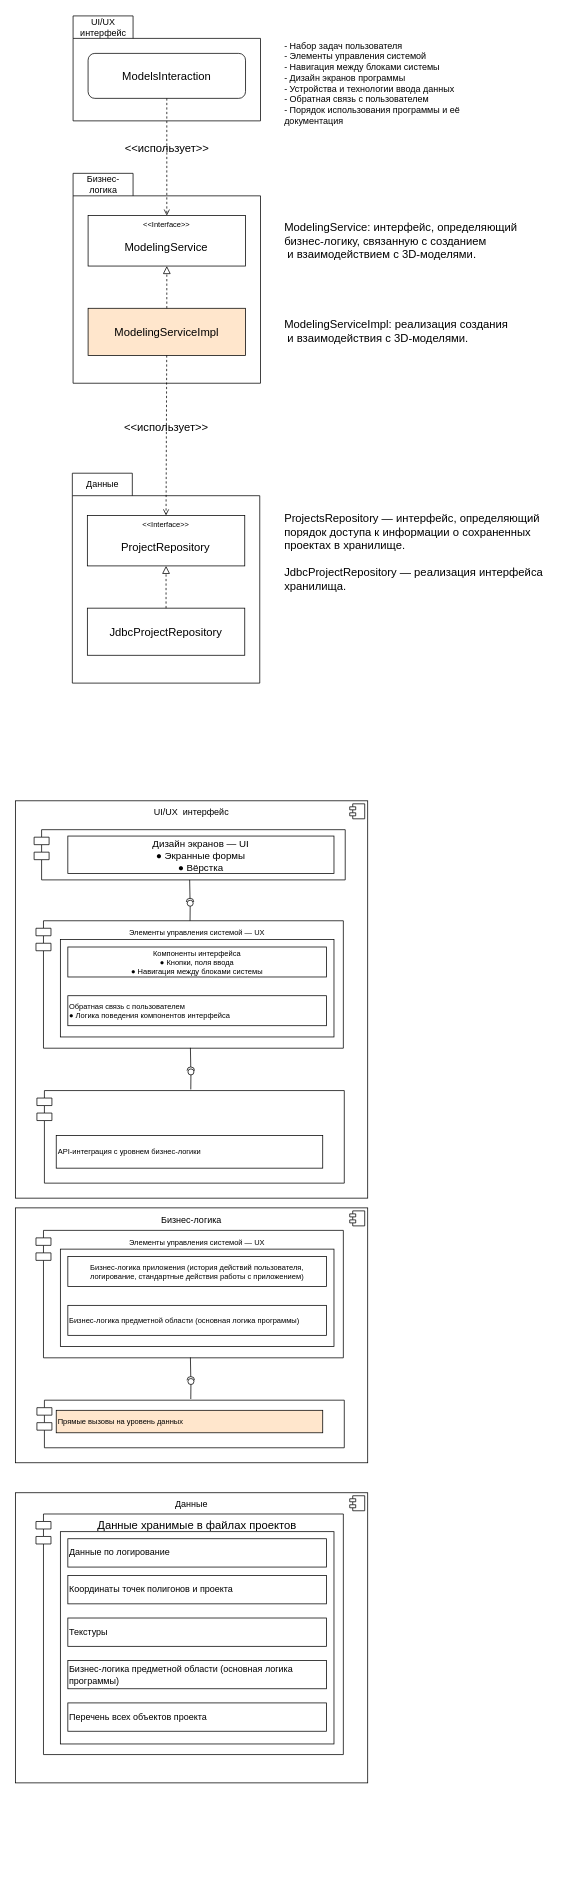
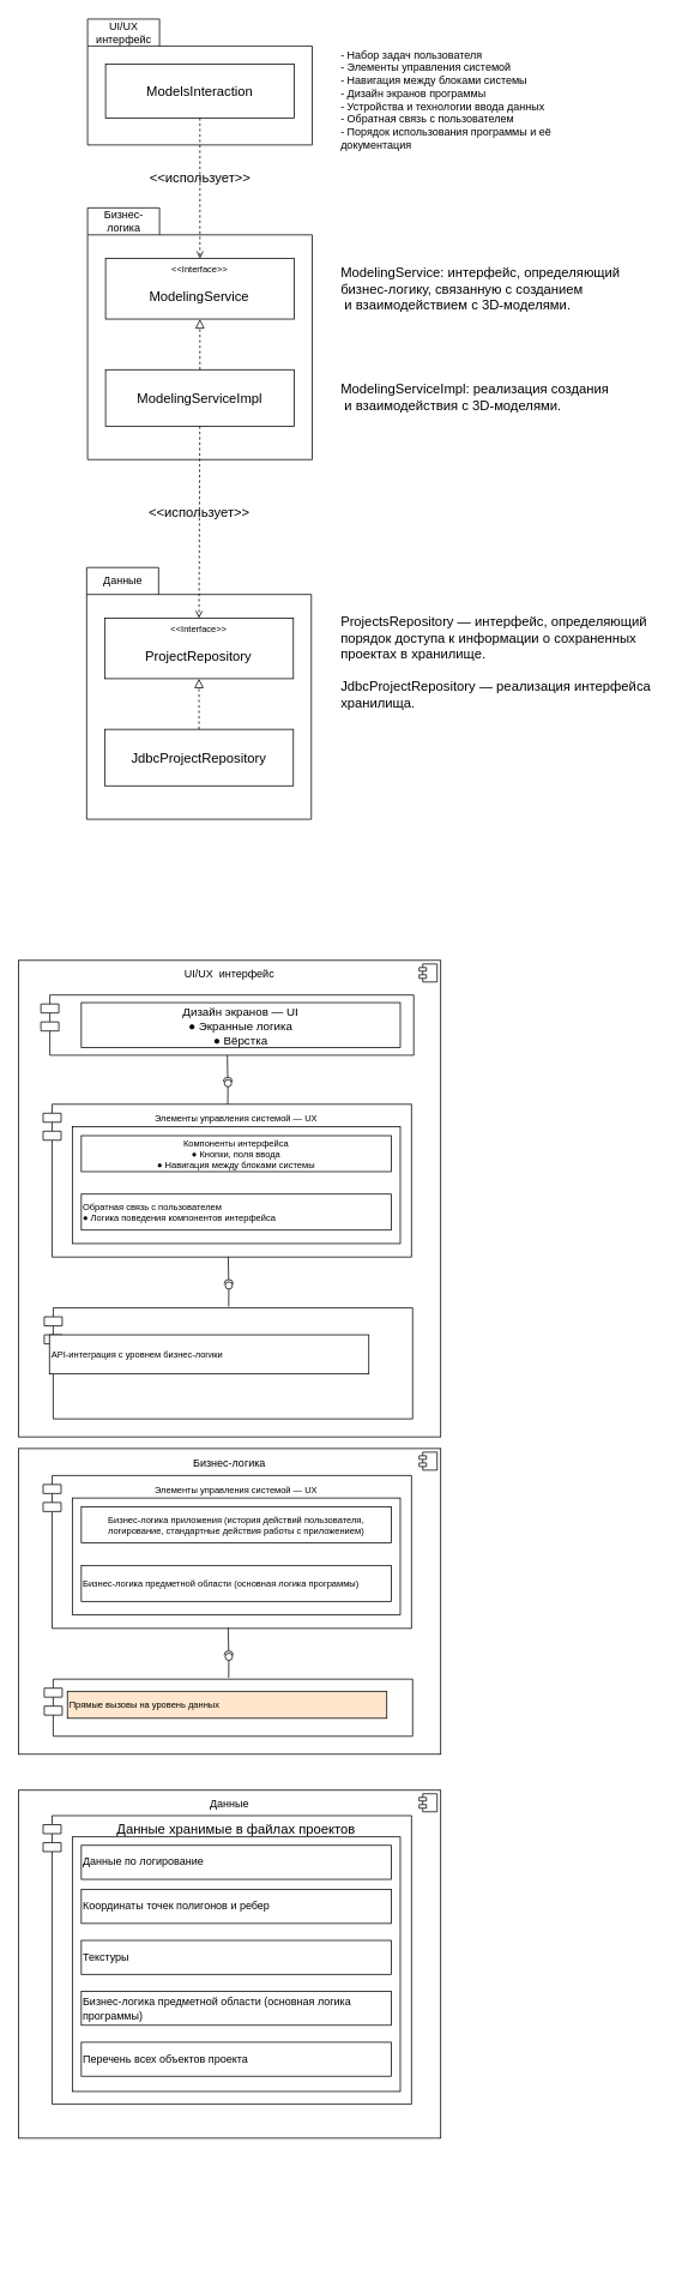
  <mxCell id="0" />
  <mxCell id="1" parent="0" />
  <mxCell id="2" value="" style="shape=folder;fontStyle=1;tabWidth=80;tabHeight=30;tabPosition=left;html=1;boundedLbl=1;" parent="1" vertex="1"><mxGeometry x="97" y="20" width="250" height="140" as="geometry" /></mxCell>
- <mxCell id="3" value="ModelsInteraction" style="fontStyle=0;fontSize=15;rounded=1;" parent="1" vertex="1"><mxGeometry x="117" y="70" width="210" height="60" as="geometry" /></mxCell>
+ <mxCell id="3" value="ModelsInteraction" style="fontStyle=0;fontSize=15;" parent="1" vertex="1"><mxGeometry x="117" y="70" width="210" height="60" as="geometry" /></mxCell>
  <mxCell id="4" value="UI/UX &lt;br&gt;интерфейс" style="text;html=1;align=center;verticalAlign=middle;resizable=0;points=[];autosize=1;strokeColor=none;fillColor=none;" parent="1" vertex="1"><mxGeometry x="97" y="20" width="80" height="30" as="geometry" /></mxCell>
  <mxCell id="5" value="" style="group;labelPosition=center;verticalLabelPosition=top;align=center;verticalAlign=bottom;" vertex="1" connectable="0" parent="1"><mxGeometry x="97" y="230" width="250" height="280" as="geometry" /></mxCell>
  <mxCell id="6" value="" style="shape=folder;fontStyle=1;tabWidth=80;tabHeight=30;tabPosition=left;html=1;boundedLbl=1;" vertex="1" parent="5"><mxGeometry width="250" height="280.0" as="geometry" /></mxCell>
  <mxCell id="7" value="&lt;&lt;Interface&gt;&gt;" style="fontStyle=0;fontSize=10;labelPosition=center;verticalLabelPosition=middle;align=center;verticalAlign=top;" vertex="1" parent="5"><mxGeometry x="20" y="56.35" width="210" height="67.31" as="geometry" /></mxCell>
  <mxCell id="8" value="Бизнес-&lt;br&gt;логика" style="text;html=1;align=center;verticalAlign=middle;resizable=0;points=[];autosize=1;strokeColor=none;fillColor=none;" vertex="1" parent="5"><mxGeometry x="10" width="60" height="30" as="geometry" /></mxCell>
- <mxCell id="9" value="ModelingServiceImpl" style="fontStyle=0;fontSize=15;fillColor=#ffe6cc;" vertex="1" parent="5"><mxGeometry x="20" y="180" width="210" height="62.84" as="geometry" /></mxCell>
+ <mxCell id="9" value="ModelingServiceImpl" style="fontStyle=0;fontSize=15;" vertex="1" parent="5"><mxGeometry x="20" y="180" width="210" height="62.84" as="geometry" /></mxCell>
  <mxCell id="10" value="ModelingService" style="text;html=1;align=center;verticalAlign=middle;resizable=0;points=[];autosize=1;strokeColor=none;fillColor=none;fontSize=15;" vertex="1" parent="5"><mxGeometry x="59" y="88" width="130" height="20" as="geometry" /></mxCell>
  <mxCell id="11" value="" style="endArrow=block;startArrow=none;endFill=0;startFill=0;endSize=8;html=1;verticalAlign=bottom;dashed=1;labelBackgroundColor=none;fontSize=15;exitX=0.5;exitY=0;exitDx=0;exitDy=0;entryX=0.5;entryY=1;entryDx=0;entryDy=0;" edge="1" parent="5" source="9" target="7"><mxGeometry width="160" relative="1" as="geometry"><mxPoint x="280" y="190" as="sourcePoint" /><mxPoint x="440" y="190" as="targetPoint" /></mxGeometry></mxCell>
  <mxCell id="12" value="- Набор задач пользователя&lt;br style=&quot;font-size: 12px&quot;&gt;- Элементы управления системой&lt;br style=&quot;font-size: 12px&quot;&gt;- Навигация между блоками системы&lt;br style=&quot;font-size: 12px&quot;&gt;- Дизайн экранов программы&lt;br style=&quot;font-size: 12px&quot;&gt;- Устройства и технологии ввода данных&lt;br style=&quot;font-size: 12px&quot;&gt;- Обратная связь с пользователем&lt;br style=&quot;font-size: 12px&quot;&gt;- Порядок использования программы и её&lt;br style=&quot;font-size: 12px&quot;&gt;документация" style="text;html=1;align=left;verticalAlign=middle;resizable=0;points=[];autosize=1;strokeColor=none;fillColor=none;fontSize=12;" vertex="1" parent="1"><mxGeometry x="377" y="50" width="250" height="120" as="geometry" /></mxCell>
  <mxCell id="13" value="ModelingService: интерфейс, определяющий&lt;br&gt;бизнес-логику, связанную с созданием&lt;br&gt;&lt;div style=&quot;&quot;&gt;&lt;span&gt;&amp;nbsp;и взаимодействием с 3D-моделями.&lt;/span&gt;&lt;/div&gt;" style="text;html=1;align=left;verticalAlign=middle;resizable=0;points=[];autosize=1;strokeColor=none;fillColor=none;fontSize=15;" vertex="1" parent="1"><mxGeometry x="377" y="290" width="330" height="60" as="geometry" /></mxCell>
  <mxCell id="14" value="ModelingServiceImpl: реализация&amp;nbsp;создания&lt;br&gt;&lt;div&gt;&lt;span&gt;&amp;nbsp;и взаимодействия с 3D-моделями.&lt;/span&gt;&lt;/div&gt;" style="text;html=1;align=left;verticalAlign=middle;resizable=0;points=[];autosize=1;strokeColor=none;fillColor=none;fontSize=15;" vertex="1" parent="1"><mxGeometry x="377" y="420" width="310" height="40" as="geometry" /></mxCell>
  <mxCell id="15" value="&amp;lt;&amp;lt;использует&amp;gt;&amp;gt;" style="endArrow=open;html=1;rounded=0;align=center;verticalAlign=bottom;dashed=1;endFill=0;labelBackgroundColor=none;fontSize=15;exitX=0.5;exitY=1;exitDx=0;exitDy=0;" edge="1" parent="1" source="3" target="7"><mxGeometry relative="1" as="geometry"><mxPoint x="257" y="330" as="sourcePoint" /><mxPoint x="417" y="330" as="targetPoint" /></mxGeometry></mxCell>
  <mxCell id="16" value="ProjectsRepository — интерфейс, определяющий&lt;br&gt;порядок доступа к информации о сохраненных &lt;br&gt;проектах в хранилище.&lt;br&gt;&lt;br&gt;JdbcProjectRepository — реализация интерфейса&lt;br&gt;хранилища.&amp;nbsp;" style="text;html=1;align=left;verticalAlign=middle;resizable=0;points=[];autosize=1;strokeColor=none;fillColor=none;fontSize=15;" vertex="1" parent="1"><mxGeometry x="377" y="680" width="360" height="110" as="geometry" /></mxCell>
  <mxCell id="17" value="" style="group;labelPosition=center;verticalLabelPosition=top;align=center;verticalAlign=bottom;" vertex="1" connectable="0" parent="1"><mxGeometry x="96" y="630" width="250" height="280" as="geometry" /></mxCell>
  <mxCell id="18" value="" style="shape=folder;fontStyle=1;tabWidth=80;tabHeight=30;tabPosition=left;html=1;boundedLbl=1;" vertex="1" parent="17"><mxGeometry width="250" height="280.0" as="geometry" /></mxCell>
  <mxCell id="19" value="&lt;&lt;Interface&gt;&gt;" style="fontStyle=0;fontSize=10;labelPosition=center;verticalLabelPosition=middle;align=center;verticalAlign=top;" vertex="1" parent="17"><mxGeometry x="20" y="56.35" width="210" height="67.31" as="geometry" /></mxCell>
  <mxCell id="20" value="Данные" style="text;html=1;align=center;verticalAlign=middle;resizable=0;points=[];autosize=1;strokeColor=none;fillColor=none;" vertex="1" parent="17"><mxGeometry x="10" y="5" width="60" height="20" as="geometry" /></mxCell>
  <mxCell id="21" value="JdbcProjectRepository" style="fontStyle=0;fontSize=15;" vertex="1" parent="17"><mxGeometry x="20" y="180" width="210" height="62.84" as="geometry" /></mxCell>
  <mxCell id="22" value="&lt;span style=&quot;text-align: left&quot;&gt;ProjectRepository&lt;/span&gt;" style="text;html=1;align=center;verticalAlign=middle;resizable=0;points=[];autosize=1;strokeColor=none;fillColor=none;fontSize=15;" vertex="1" parent="17"><mxGeometry x="59" y="88" width="130" height="20" as="geometry" /></mxCell>
  <mxCell id="23" value="" style="endArrow=block;startArrow=none;endFill=0;startFill=0;endSize=8;html=1;verticalAlign=bottom;dashed=1;labelBackgroundColor=none;fontSize=15;exitX=0.5;exitY=0;exitDx=0;exitDy=0;entryX=0.5;entryY=1;entryDx=0;entryDy=0;" edge="1" parent="17" source="21" target="19"><mxGeometry width="160" relative="1" as="geometry"><mxPoint x="280" y="190" as="sourcePoint" /><mxPoint x="440" y="190" as="targetPoint" /></mxGeometry></mxCell>
  <mxCell id="24" value="&amp;lt;&amp;lt;использует&amp;gt;&amp;gt;" style="endArrow=open;html=1;rounded=0;align=center;verticalAlign=bottom;dashed=1;endFill=0;labelBackgroundColor=none;fontSize=15;entryX=0.5;entryY=0;entryDx=0;entryDy=0;" edge="1" parent="1" source="9" target="19"><mxGeometry relative="1" as="geometry"><mxPoint x="227" y="590" as="sourcePoint" /><mxPoint x="287" y="600" as="targetPoint" /></mxGeometry></mxCell>
  <mxCell id="25" value="" style="group" vertex="1" connectable="0" parent="1"><mxGeometry x="20" y="1067" width="470" height="530" as="geometry" /></mxCell>
  <mxCell id="26" value="&lt;p style=&quot;margin: 0px ; margin-top: 6px ; text-align: center&quot;&gt;&lt;span style=&quot;font-size: 12px&quot;&gt;UI/UX&amp;nbsp;&amp;nbsp;&lt;/span&gt;&lt;span style=&quot;font-size: 12px&quot;&gt;интерфейс&lt;/span&gt;&lt;br&gt;&lt;/p&gt;" style="align=left;overflow=fill;html=1;dropTarget=0;fontSize=15;" vertex="1" parent="25"><mxGeometry width="470" height="530" as="geometry" /></mxCell>
  <mxCell id="27" value="" style="shape=component;jettyWidth=8;jettyHeight=4;fontSize=15;" vertex="1" parent="26"><mxGeometry x="1" width="20" height="20" relative="1" as="geometry"><mxPoint x="-24" y="4" as="offset" /></mxGeometry></mxCell>
  <mxCell id="28" value="" style="shape=module;align=left;spacingLeft=20;align=center;verticalAlign=top;fontSize=14;" vertex="1" parent="25"><mxGeometry x="25" y="38.5" width="415" height="67" as="geometry" /></mxCell>
  <mxCell id="29" value="" style="shape=module;align=left;spacingLeft=20;align=center;verticalAlign=top;fontSize=15;" vertex="1" parent="25"><mxGeometry x="27.5" y="160" width="410" height="170" as="geometry" /></mxCell>
  <mxCell id="30" value="" style="group" parent="25" vertex="1" connectable="0"><mxGeometry x="85" y="205" width="340" height="130" as="geometry" /></mxCell>
  <mxCell id="31" value="Элементы управления системой — UX" style="fontStyle=0;fontSize=10;horizontal=1;labelPosition=center;verticalLabelPosition=top;align=center;verticalAlign=bottom;" parent="30" vertex="1"><mxGeometry x="-25" y="-20" width="365" height="130" as="geometry" /></mxCell>
  <mxCell id="32" value="Компоненты интерфейса&#10;● Кнопки, поля ввода&#10;● Навигация между блоками системы" style="fontStyle=0;fontSize=10;fillColor=default;whiteSpace=wrap;align=center;" parent="30" vertex="1"><mxGeometry x="-15" y="-10" width="345" height="40" as="geometry" /></mxCell>
  <mxCell id="33" value="Обратная связь с пользователем&#10;● Логика поведения компонентов интерфейса" style="fontStyle=0;fontSize=10;fillColor=default;whiteSpace=wrap;align=left;" parent="30" vertex="1"><mxGeometry x="-15" y="55" width="345" height="40" as="geometry" /></mxCell>
- <mxCell id="34" value="Дизайн экранов — UI&#10;● Экранные формы&#10;● Вёрстка" style="fontStyle=0;align=center;fillColor=default;fontSize=13;" parent="25" vertex="1"><mxGeometry x="70" y="47" width="355" height="50" as="geometry" /></mxCell>
+ <mxCell id="34" value="Дизайн экранов — UI&#10;● Экранные логика&#10;● Вёрстка" style="fontStyle=0;align=center;fillColor=default;fontSize=13;" parent="25" vertex="1"><mxGeometry x="70" y="47" width="355" height="50" as="geometry" /></mxCell>
  <mxCell id="35" value="" style="group" vertex="1" connectable="0" parent="25"><mxGeometry x="214.5" y="117.5" width="36.5" height="42.5" as="geometry" /></mxCell>
  <mxCell id="36" value="" style="group;rotation=90;" vertex="1" connectable="0" parent="35"><mxGeometry x="3" y="-3" width="30.5" height="36.5" as="geometry" /></mxCell>
  <mxCell id="37" value="" style="shape=requiredInterface;html=1;fontSize=11;align=center;fillColor=none;points=[];aspect=fixed;resizable=0;verticalAlign=bottom;labelPosition=center;verticalLabelPosition=top;flipH=1;rotation=90;" vertex="1" parent="36"><mxGeometry x="13" y="13" width="5" height="10" as="geometry" /></mxCell>
  <mxCell id="38" value="" style="group;rotation=-90;" vertex="1" connectable="0" parent="36"><mxGeometry x="0.87" y="29.12" width="29.25" height="8" as="geometry" /></mxCell>
  <mxCell id="39" value="" style="ellipse;html=1;fontSize=11;align=center;fillColor=none;points=[];aspect=fixed;resizable=0;verticalAlign=bottom;labelPosition=center;verticalLabelPosition=top;flipH=1;rotation=-90;" vertex="1" parent="38"><mxGeometry x="10.814" y="-11" width="8" height="8" as="geometry" /></mxCell>
  <mxCell id="40" value="" style="endArrow=none;html=1;rounded=0;align=center;verticalAlign=top;endFill=0;labelBackgroundColor=none;endSize=2;fontSize=15;" edge="1" target="39" parent="35"><mxGeometry relative="1" as="geometry"><mxPoint x="18.5" y="42.5" as="sourcePoint" /><Array as="points" /></mxGeometry></mxCell>
  <mxCell id="41" value="" style="group" vertex="1" connectable="0" parent="25"><mxGeometry x="215.5" y="342.5" width="36.5" height="42.5" as="geometry" /></mxCell>
  <mxCell id="42" value="" style="group;rotation=90;" vertex="1" connectable="0" parent="41"><mxGeometry x="3" y="-3" width="30.5" height="36.5" as="geometry" /></mxCell>
  <mxCell id="43" value="" style="shape=requiredInterface;html=1;fontSize=11;align=center;fillColor=none;points=[];aspect=fixed;resizable=0;verticalAlign=bottom;labelPosition=center;verticalLabelPosition=top;flipH=1;rotation=90;" vertex="1" parent="42"><mxGeometry x="13" y="13" width="5" height="10" as="geometry" /></mxCell>
  <mxCell id="44" value="" style="group;rotation=-90;" vertex="1" connectable="0" parent="42"><mxGeometry x="0.87" y="29.12" width="29.25" height="8" as="geometry" /></mxCell>
  <mxCell id="45" value="" style="ellipse;html=1;fontSize=11;align=center;fillColor=none;points=[];aspect=fixed;resizable=0;verticalAlign=bottom;labelPosition=center;verticalLabelPosition=top;flipH=1;rotation=-90;" vertex="1" parent="44"><mxGeometry x="10.814" y="-11" width="8" height="8" as="geometry" /></mxCell>
  <mxCell id="46" value="" style="endArrow=none;html=1;rounded=0;align=center;verticalAlign=top;endFill=0;labelBackgroundColor=none;endSize=2;fontSize=15;" edge="1" parent="41" target="45"><mxGeometry relative="1" as="geometry"><mxPoint x="18.5" y="42.5" as="sourcePoint" /><Array as="points" /></mxGeometry></mxCell>
  <mxCell id="47" value="" style="endArrow=none;html=1;rounded=0;align=center;verticalAlign=top;endFill=0;labelBackgroundColor=none;endSize=2;fontSize=15;exitX=0.5;exitY=1;exitDx=0;exitDy=0;" edge="1" parent="41" target="43"><mxGeometry relative="1" as="geometry"><mxPoint x="18" y="-13" as="sourcePoint" /></mxGeometry></mxCell>
  <mxCell id="48" value="" style="shape=module;align=left;spacingLeft=20;align=center;verticalAlign=top;fontSize=15;" vertex="1" parent="25"><mxGeometry x="28.75" y="386.5" width="410" height="123.5" as="geometry" /></mxCell>
- <mxCell id="49" value="API-интеграция с уровнем бизнес-логики" style="fontStyle=0;align=left;fontSize=10;whiteSpace=wrap;" parent="25" vertex="1"><mxGeometry x="54.5" y="446.5" width="355.5" height="43.5" as="geometry" /></mxCell>
+ <mxCell id="49" value="API-интеграция с уровнем бизнес-логики" style="fontStyle=0;align=left;fontSize=10;whiteSpace=wrap;" parent="25" vertex="1"><mxGeometry x="34.5" y="416.5" width="355.5" height="43.5" as="geometry" /></mxCell>
  <mxCell id="50" value="" style="endArrow=none;html=1;rounded=0;align=center;verticalAlign=top;endFill=0;labelBackgroundColor=none;endSize=2;fontSize=15;exitX=0.5;exitY=1;exitDx=0;exitDy=0;" edge="1" parent="25" target="37" source="28"><mxGeometry relative="1" as="geometry"><mxPoint x="-507.5" y="504.5" as="sourcePoint" /></mxGeometry></mxCell>
  <mxCell id="51" value="" style="group" vertex="1" connectable="0" parent="1"><mxGeometry x="20" y="1597" width="470" height="910" as="geometry" /></mxCell>
  <mxCell id="52" value="" style="group" vertex="1" connectable="0" parent="51"><mxGeometry y="13" width="470" height="340" as="geometry" /></mxCell>
  <mxCell id="53" value="&lt;p style=&quot;margin: 0px ; margin-top: 6px ; text-align: center&quot;&gt;&lt;span style=&quot;font-size: 12px&quot;&gt;Бизнес-логика&lt;/span&gt;&lt;/p&gt;" style="align=left;overflow=fill;html=1;dropTarget=0;fontSize=15;" vertex="1" parent="52"><mxGeometry width="470" height="340" as="geometry" /></mxCell>
  <mxCell id="54" value="" style="shape=component;jettyWidth=8;jettyHeight=4;fontSize=15;" vertex="1" parent="53"><mxGeometry x="1" width="20" height="20" relative="1" as="geometry"><mxPoint x="-24" y="4" as="offset" /></mxGeometry></mxCell>
  <mxCell id="55" value="" style="shape=module;align=left;spacingLeft=20;align=center;verticalAlign=top;fontSize=15;" vertex="1" parent="52"><mxGeometry x="27.5" y="30" width="410" height="170" as="geometry" /></mxCell>
  <mxCell id="56" value="" style="group" vertex="1" connectable="0" parent="52"><mxGeometry x="85" y="75" width="340" height="130" as="geometry" /></mxCell>
  <mxCell id="57" value="Элементы управления системой — UX" style="fontStyle=0;fontSize=10;horizontal=1;labelPosition=center;verticalLabelPosition=top;align=center;verticalAlign=bottom;" vertex="1" parent="56"><mxGeometry x="-25" y="-20" width="365" height="130" as="geometry" /></mxCell>
  <mxCell id="58" value="Бизнес-логика приложения (история действий пользователя, логирование, стандартные действия работы с приложением)" style="fontStyle=0;fontSize=10;fillColor=default;whiteSpace=wrap;align=center;" vertex="1" parent="56"><mxGeometry x="-15" y="-10" width="345" height="40" as="geometry" /></mxCell>
  <mxCell id="59" value="Бизнес-логика предметной области (основная логика программы)" style="fontStyle=0;fontSize=10;fillColor=default;whiteSpace=wrap;align=left;" vertex="1" parent="56"><mxGeometry x="-15" y="55" width="345" height="40" as="geometry" /></mxCell>
  <mxCell id="60" value="" style="group" vertex="1" connectable="0" parent="52"><mxGeometry x="215.5" y="212.5" width="36.5" height="42.5" as="geometry" /></mxCell>
  <mxCell id="61" value="" style="group;rotation=90;" vertex="1" connectable="0" parent="60"><mxGeometry x="3" y="-3" width="30.5" height="36.5" as="geometry" /></mxCell>
  <mxCell id="62" value="" style="shape=requiredInterface;html=1;fontSize=11;align=center;fillColor=none;points=[];aspect=fixed;resizable=0;verticalAlign=bottom;labelPosition=center;verticalLabelPosition=top;flipH=1;rotation=90;" vertex="1" parent="61"><mxGeometry x="13" y="13" width="5" height="10" as="geometry" /></mxCell>
  <mxCell id="63" value="" style="group;rotation=-90;" vertex="1" connectable="0" parent="61"><mxGeometry x="0.87" y="29.12" width="29.25" height="8" as="geometry" /></mxCell>
  <mxCell id="64" value="" style="ellipse;html=1;fontSize=11;align=center;fillColor=none;points=[];aspect=fixed;resizable=0;verticalAlign=bottom;labelPosition=center;verticalLabelPosition=top;flipH=1;rotation=-90;" vertex="1" parent="63"><mxGeometry x="10.814" y="-11" width="8" height="8" as="geometry" /></mxCell>
  <mxCell id="65" value="" style="endArrow=none;html=1;rounded=0;align=center;verticalAlign=top;endFill=0;labelBackgroundColor=none;endSize=2;fontSize=15;" edge="1" parent="60" target="64"><mxGeometry relative="1" as="geometry"><mxPoint x="18.5" y="42.5" as="sourcePoint" /><Array as="points" /></mxGeometry></mxCell>
  <mxCell id="66" value="" style="endArrow=none;html=1;rounded=0;align=center;verticalAlign=top;endFill=0;labelBackgroundColor=none;endSize=2;fontSize=15;exitX=0.5;exitY=1;exitDx=0;exitDy=0;" edge="1" parent="60" target="62"><mxGeometry relative="1" as="geometry"><mxPoint x="18" y="-13" as="sourcePoint" /></mxGeometry></mxCell>
  <mxCell id="67" value="" style="shape=module;align=left;spacingLeft=20;align=center;verticalAlign=top;fontSize=15;" vertex="1" parent="52"><mxGeometry x="28.75" y="256.5" width="410" height="63.5" as="geometry" /></mxCell>
  <mxCell id="68" value="Прямые вызовы на уровень данных" style="fontStyle=0;align=left;fontSize=10;whiteSpace=wrap;fillColor=#ffe6cc;" vertex="1" parent="52"><mxGeometry x="54.5" y="270" width="355.5" height="30" as="geometry" /></mxCell>
  <mxCell id="69" value="" style="group" vertex="1" connectable="0" parent="51"><mxGeometry y="380" width="470" height="530" as="geometry" /></mxCell>
  <mxCell id="70" value="" style="group" vertex="1" connectable="0" parent="69"><mxGeometry y="13" width="470" height="387" as="geometry" /></mxCell>
  <mxCell id="71" value="&lt;p style=&quot;margin: 0px ; margin-top: 6px ; text-align: center&quot;&gt;&lt;span style=&quot;font-size: 12px&quot;&gt;Данные&lt;/span&gt;&lt;/p&gt;" style="align=left;overflow=fill;html=1;dropTarget=0;fontSize=15;" vertex="1" parent="70"><mxGeometry width="470" height="387" as="geometry" /></mxCell>
  <mxCell id="72" value="" style="shape=component;jettyWidth=8;jettyHeight=4;fontSize=15;" vertex="1" parent="71"><mxGeometry x="1" width="20" height="20" relative="1" as="geometry"><mxPoint x="-24" y="4" as="offset" /></mxGeometry></mxCell>
  <mxCell id="73" value="Данные хранимые в файлах проектов" style="shape=module;align=left;spacingLeft=20;align=center;verticalAlign=top;fontSize=15;" vertex="1" parent="70"><mxGeometry x="27.5" y="28.317" width="410" height="320.927" as="geometry" /></mxCell>
  <mxCell id="74" value="" style="group" vertex="1" connectable="0" parent="70"><mxGeometry x="85" y="70.793" width="340" height="264.293" as="geometry" /></mxCell>
  <mxCell id="75" value="" style="fontStyle=0;fontSize=10;horizontal=1;labelPosition=center;verticalLabelPosition=top;align=center;verticalAlign=bottom;" vertex="1" parent="74"><mxGeometry x="-25" y="-18.878" width="365" height="283.171" as="geometry" /></mxCell>
  <mxCell id="76" value="Данные по логирование" style="fontStyle=0;fontSize=12;fillColor=default;whiteSpace=wrap;align=left;" vertex="1" parent="74"><mxGeometry x="-15" y="-9.439" width="345" height="37.756" as="geometry" /></mxCell>
- <mxCell id="77" value="Координаты точек полигонов и проекта" style="fontStyle=0;fontSize=12;fillColor=default;whiteSpace=wrap;align=left;" vertex="1" parent="74"><mxGeometry x="-15" y="39.644" width="345" height="37.756" as="geometry" /></mxCell>
+ <mxCell id="77" value="Координаты точек полигонов и ребер" style="fontStyle=0;fontSize=12;fillColor=default;whiteSpace=wrap;align=left;" vertex="1" parent="74"><mxGeometry x="-15" y="39.644" width="345" height="37.756" as="geometry" /></mxCell>
  <mxCell id="78" value="Текстуры" style="fontStyle=0;fontSize=12;fillColor=default;whiteSpace=wrap;align=left;" vertex="1" parent="74"><mxGeometry x="-15" y="96.278" width="345" height="37.756" as="geometry" /></mxCell>
  <mxCell id="79" value="Бизнес-логика предметной области (основная логика программы)" style="fontStyle=0;fontSize=12;fillColor=default;whiteSpace=wrap;align=left;" vertex="1" parent="74"><mxGeometry x="-15" y="152.912" width="345" height="37.756" as="geometry" /></mxCell>
  <mxCell id="80" value="Перечень всех объектов проекта" style="fontStyle=0;fontSize=12;fillColor=default;whiteSpace=wrap;align=left;" vertex="1" parent="74"><mxGeometry x="-15" y="209.546" width="345" height="37.756" as="geometry" /></mxCell>
